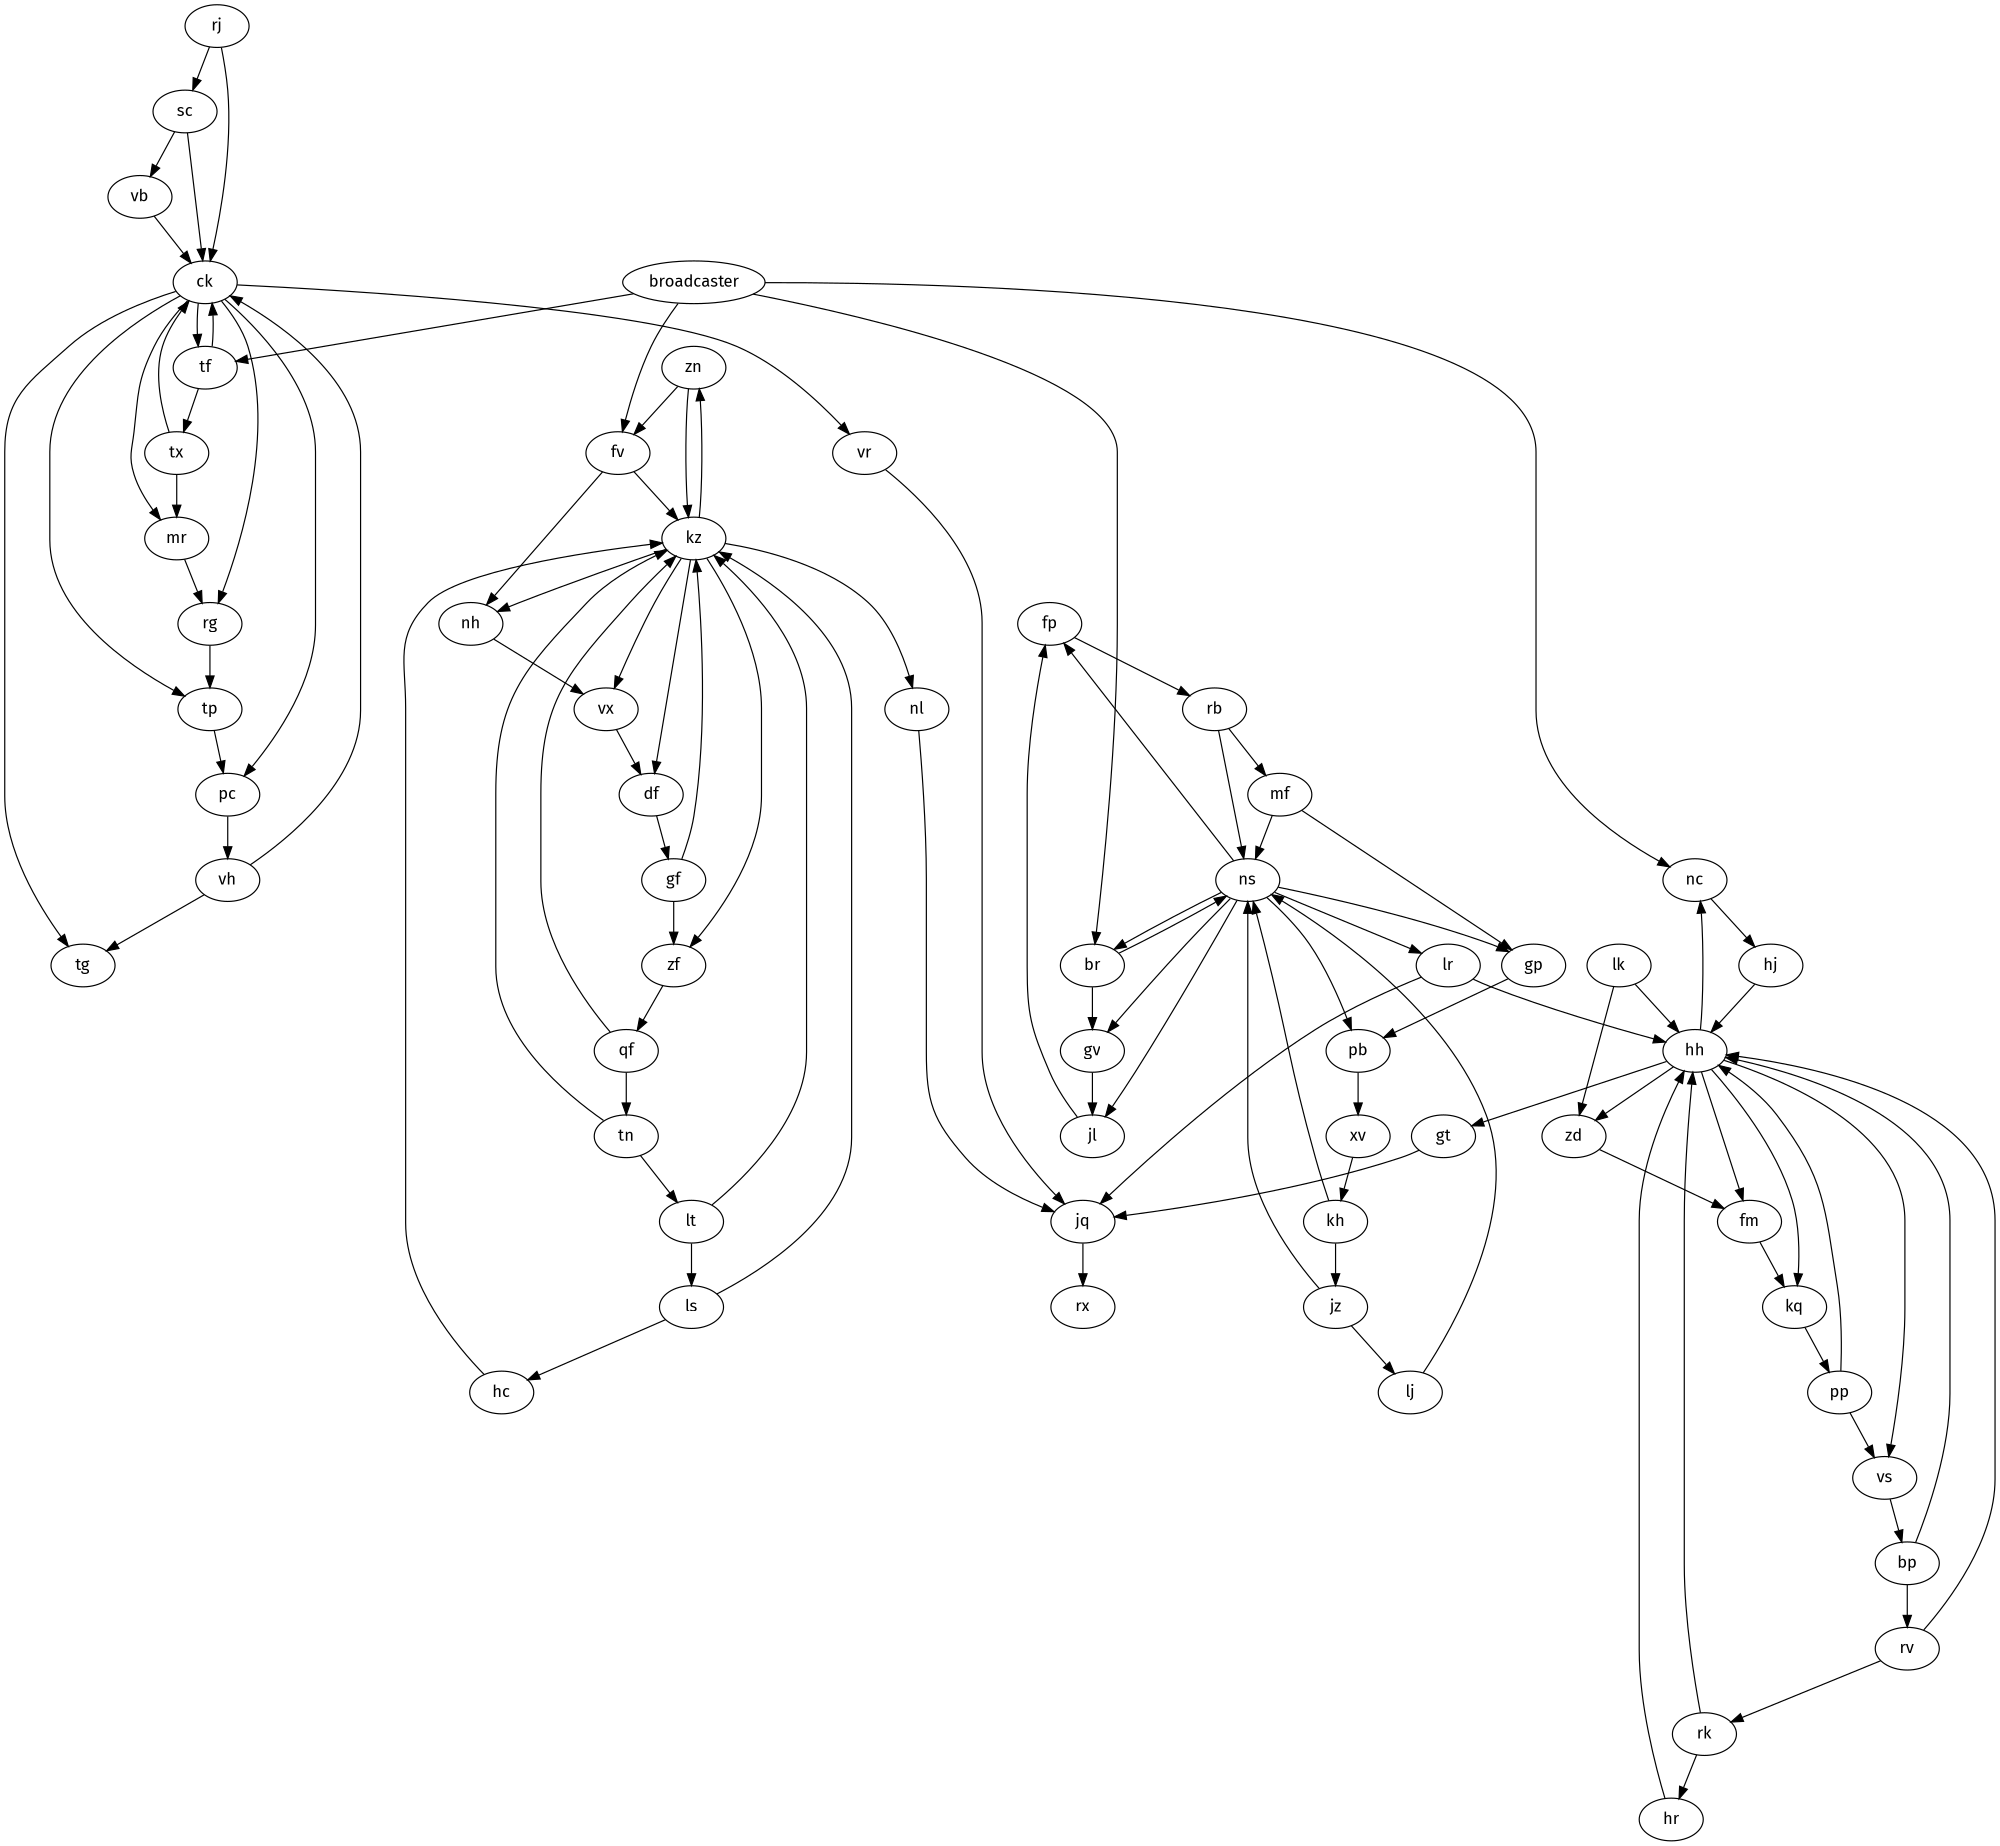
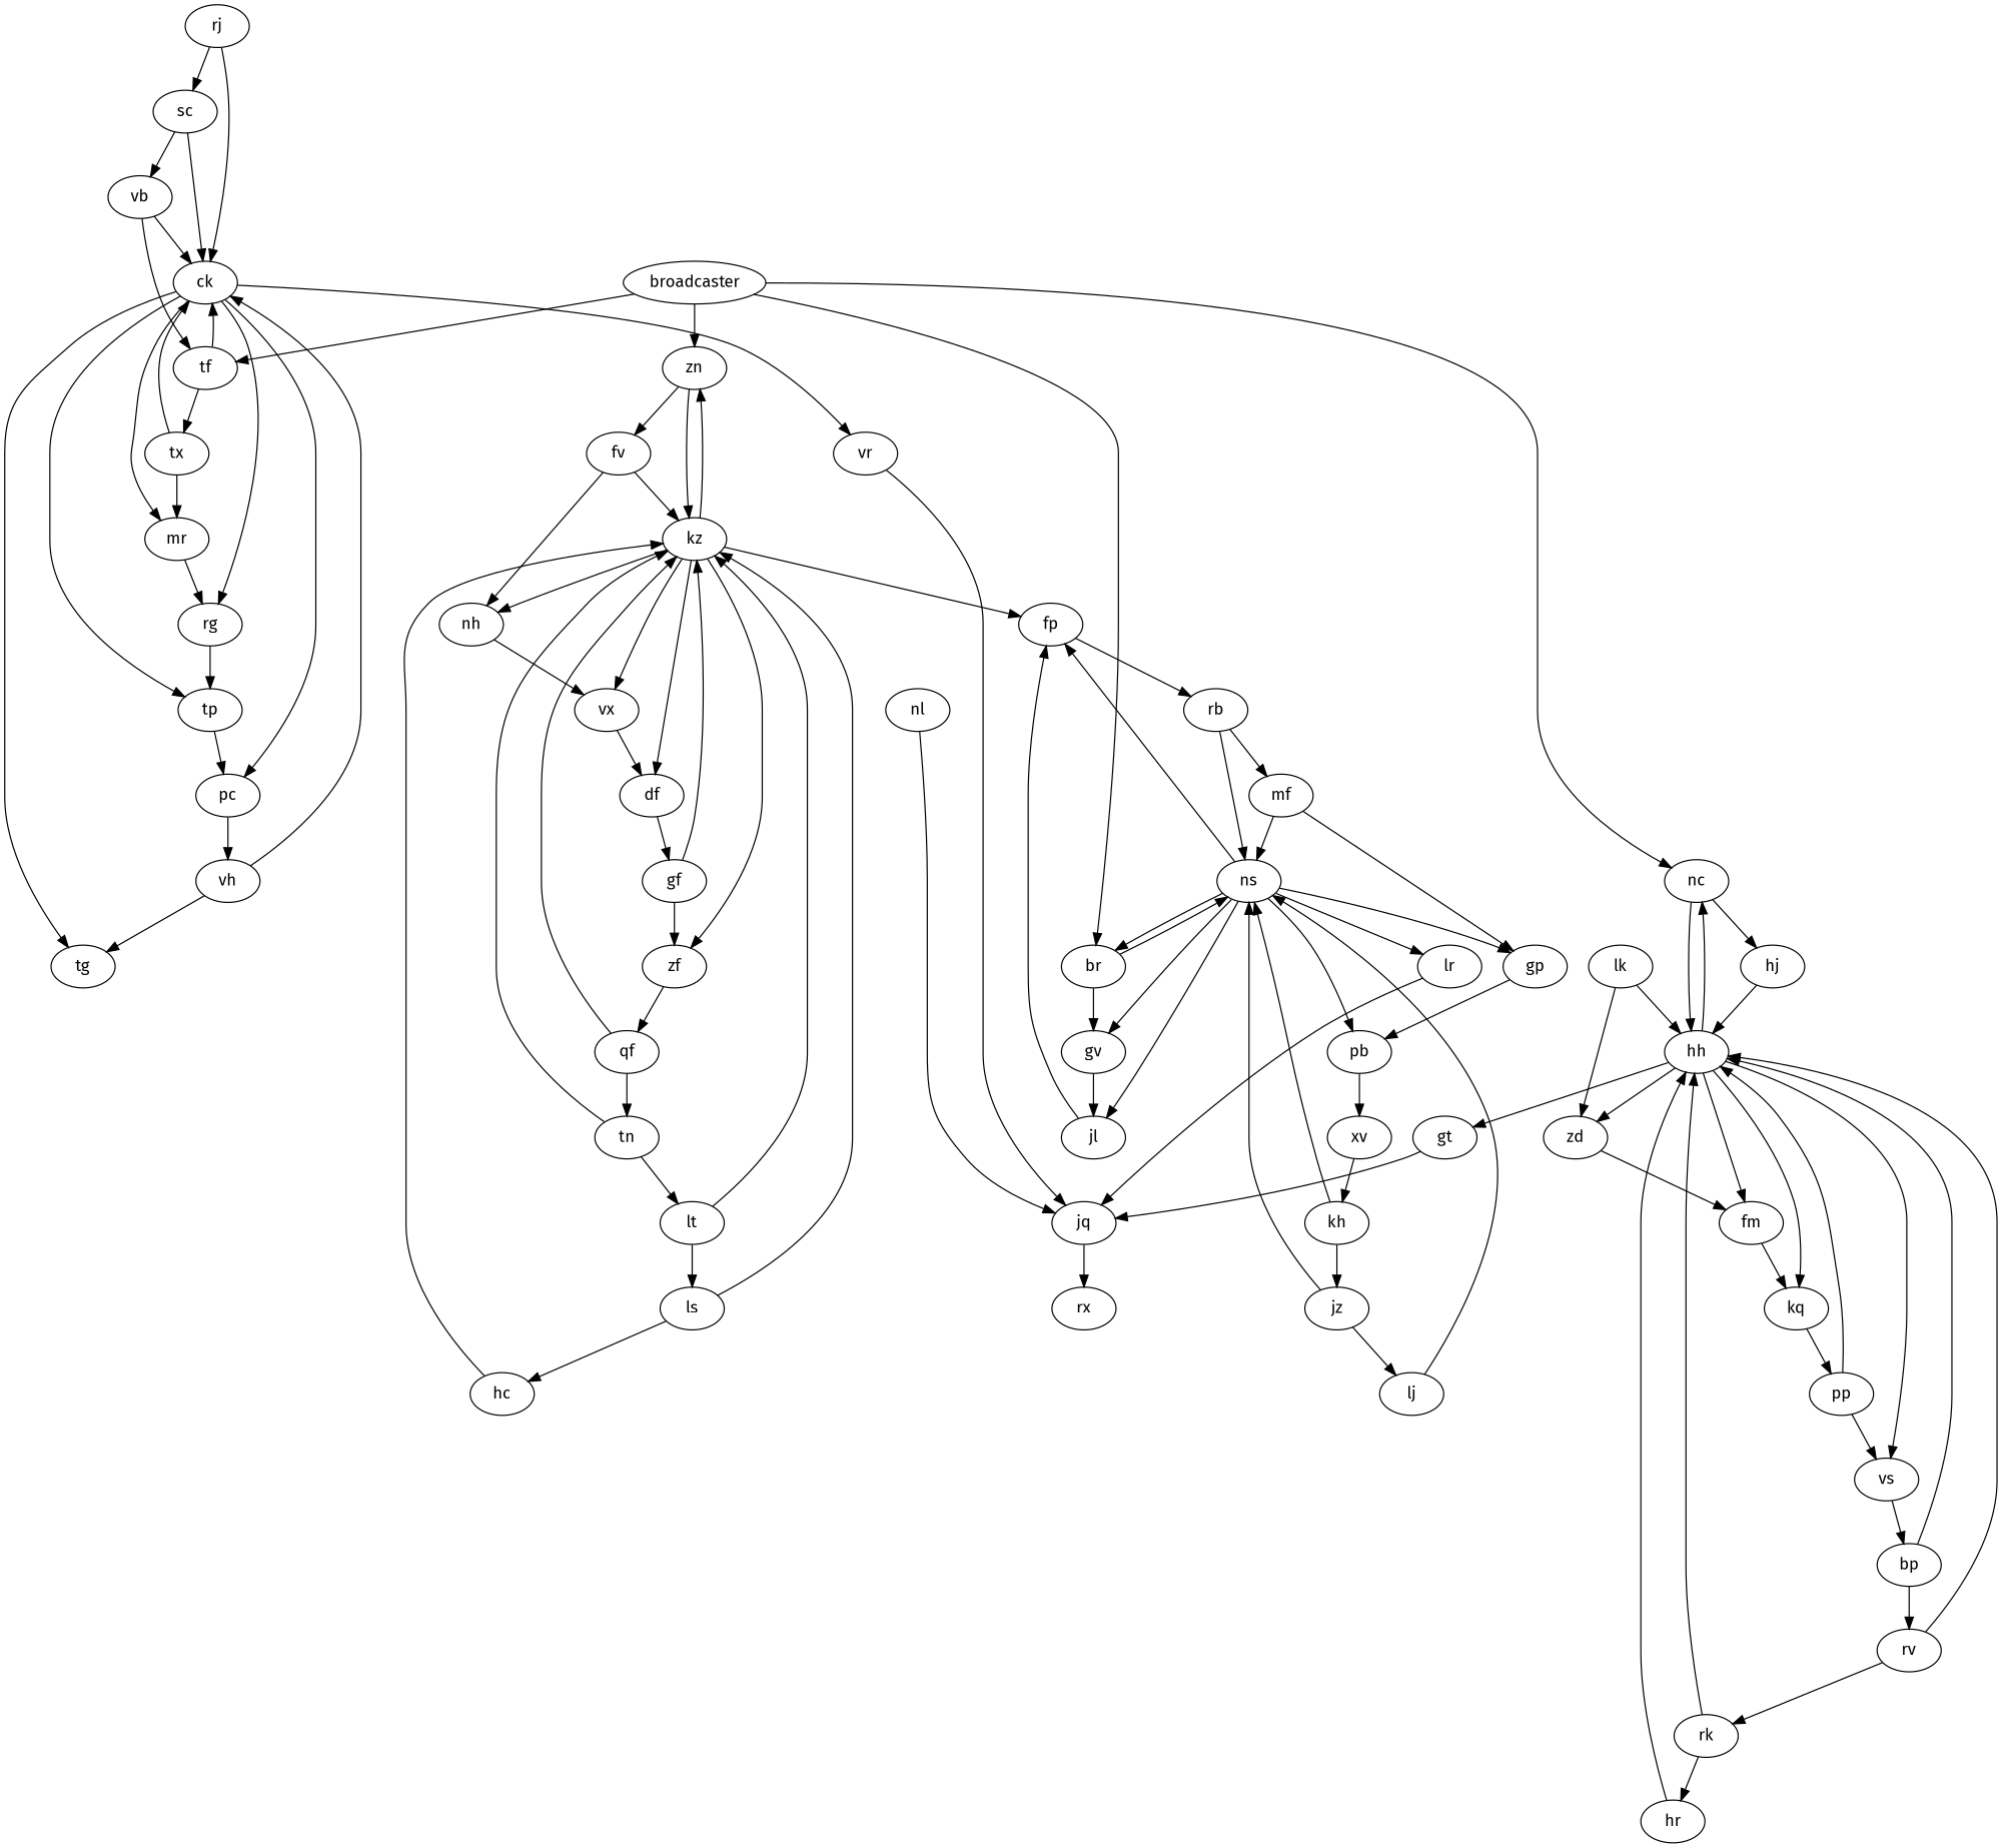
  digraph {
    fontname="Fira Sans"
    node [fontname="Fira Sans"]
    edge [fontname="Fira Sans"]
    n1 [label=vb]
    n2 [label=ck]
    n3 [label=rg]
    n4 [label=tp]
    n5 [label=tf]
    n6 [label=mr]
    n7 [label=pc]
    n8 [label=tg]
    n9 [label=vr]
    n10 [label=pb]
    n11 [label=xv]
    n12 [label=kh]
    n13 [label=gt]
    n14 [label=jq]
    rx
    n16 [label=hj]
    n17 [label=hh]
    n18 [label=lk]
    n19 [label=zd]
    n20 [label=fm]
    n21 [label=vs]
    n22 [label=nc]
    n23 [label=kq]
    n24 [label=hr]
    n25 [label=tx]
    n26 [label=pp]
    n27 [label=bp]
    n28 [label=vx]
    n29 [label=df]
    n30 [label=gf]
    n31 [label=nh]
    n32 [label=sc]
    n33 [label=rj]
    n34 [label=tn]
    n35 [label=kz]
    n36 [label=lt]
    n37 [label=zn]
    n38 [label=nl]
    n39 [label=zf]
    n40 [label=ls]
    n41 [label=fp]
    n42 [label=rb]
    n43 [label=ns]
    n44 [label=mf]
    n45 [label=hc]
    n46 [label=br]
    n47 [label=gp]
    n48 [label=jl]
    n49 [label=gv]
    n50 [label=lr]
    n51 [label=vh]
    n52 [label=broadcaster]
    n53 [label=fv]
    n54 [label=jz]
    n55 [label=lj]
    n56 [label=qf]
    n57 [label=rv]
    n58 [label=rk]
    n1 -> n2
    n2 -> n3
    n2 -> n4
-   n2 -> n5
+   n1 -> n5
    n2 -> n6
    n2 -> n7
    n2 -> n8
    n2 -> n9
    n3 -> n4
    n4 -> n7
    n5 -> n2
    n5 -> n25
    n6 -> n3
    n7 -> n51
    n9 -> n14
    n10 -> n11
    n11 -> n12
    n12 -> n43
    n12 -> n54
    n13 -> n14
    n14 -> rx
    n16 -> n17
    n17 -> n13
    n17 -> n19
    n17 -> n20
    n17 -> n21
    n17 -> n22
    n17 -> n23
    n18 -> n17
    n18 -> n19
    n19 -> n20
    n20 -> n23
    n21 -> n27
    n22 -> n16
-   n50 -> n17
+   n22 -> n17
    n23 -> n26
    n24 -> n17
    n25 -> n2
    n25 -> n6
    n26 -> n17
    n26 -> n21
    n27 -> n17
    n27 -> n57
    n28 -> n29
    n29 -> n30
    n30 -> n35
    n30 -> n39
    n31 -> n28
    n32 -> n1
    n32 -> n2
    n33 -> n2
    n33 -> n32
    n34 -> n35
    n34 -> n36
    n35 -> n28
    n35 -> n29
    n35 -> n31
    n35 -> n37
-   n35 -> n38
+   n35 -> n41
    n35 -> n39
    n36 -> n35
    n36 -> n40
    n37 -> n35
    n37 -> n53
    n38 -> n14
    n39 -> n56
    n40 -> n35
    n40 -> n45
    n41 -> n42
    n42 -> n43
    n42 -> n44
    n43 -> n10
    n43 -> n41
    n43 -> n46
    n43 -> n47
    n43 -> n48
    n43 -> n49
    n43 -> n50
    n44 -> n43
    n44 -> n47
    n45 -> n35
    n46 -> n43
    n46 -> n49
    n47 -> n10
    n48 -> n41
    n49 -> n48
    n50 -> n14
    n51 -> n2
    n51 -> n8
    n52 -> n5
    n52 -> n22
-   n52 -> n53
+   n52 -> n37
    n52 -> n46
    n53 -> n31
    n53 -> n35
    n54 -> n43
    n54 -> n55
    n55 -> n43
    n56 -> n34
    n56 -> n35
    n57 -> n17
    n57 -> n58
    n58 -> n17
    n58 -> n24
  }
